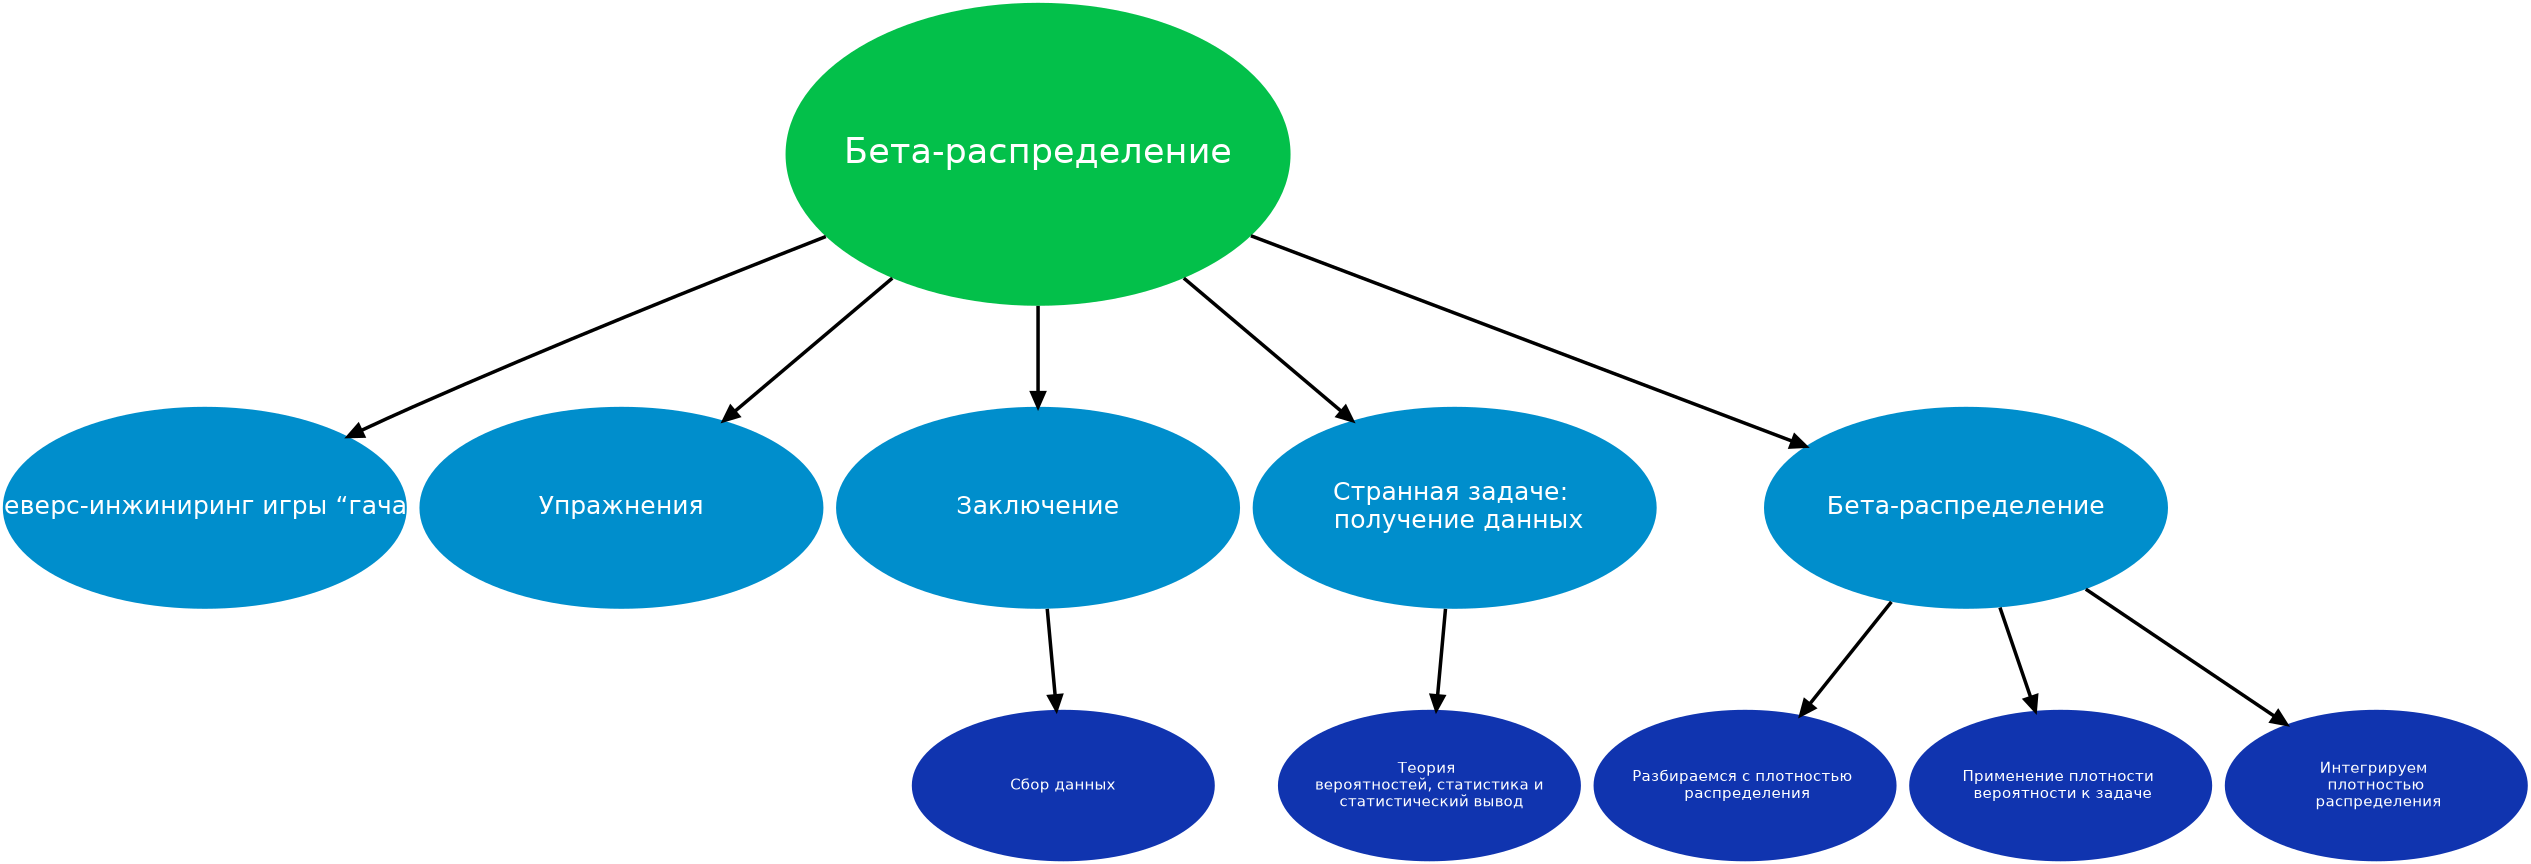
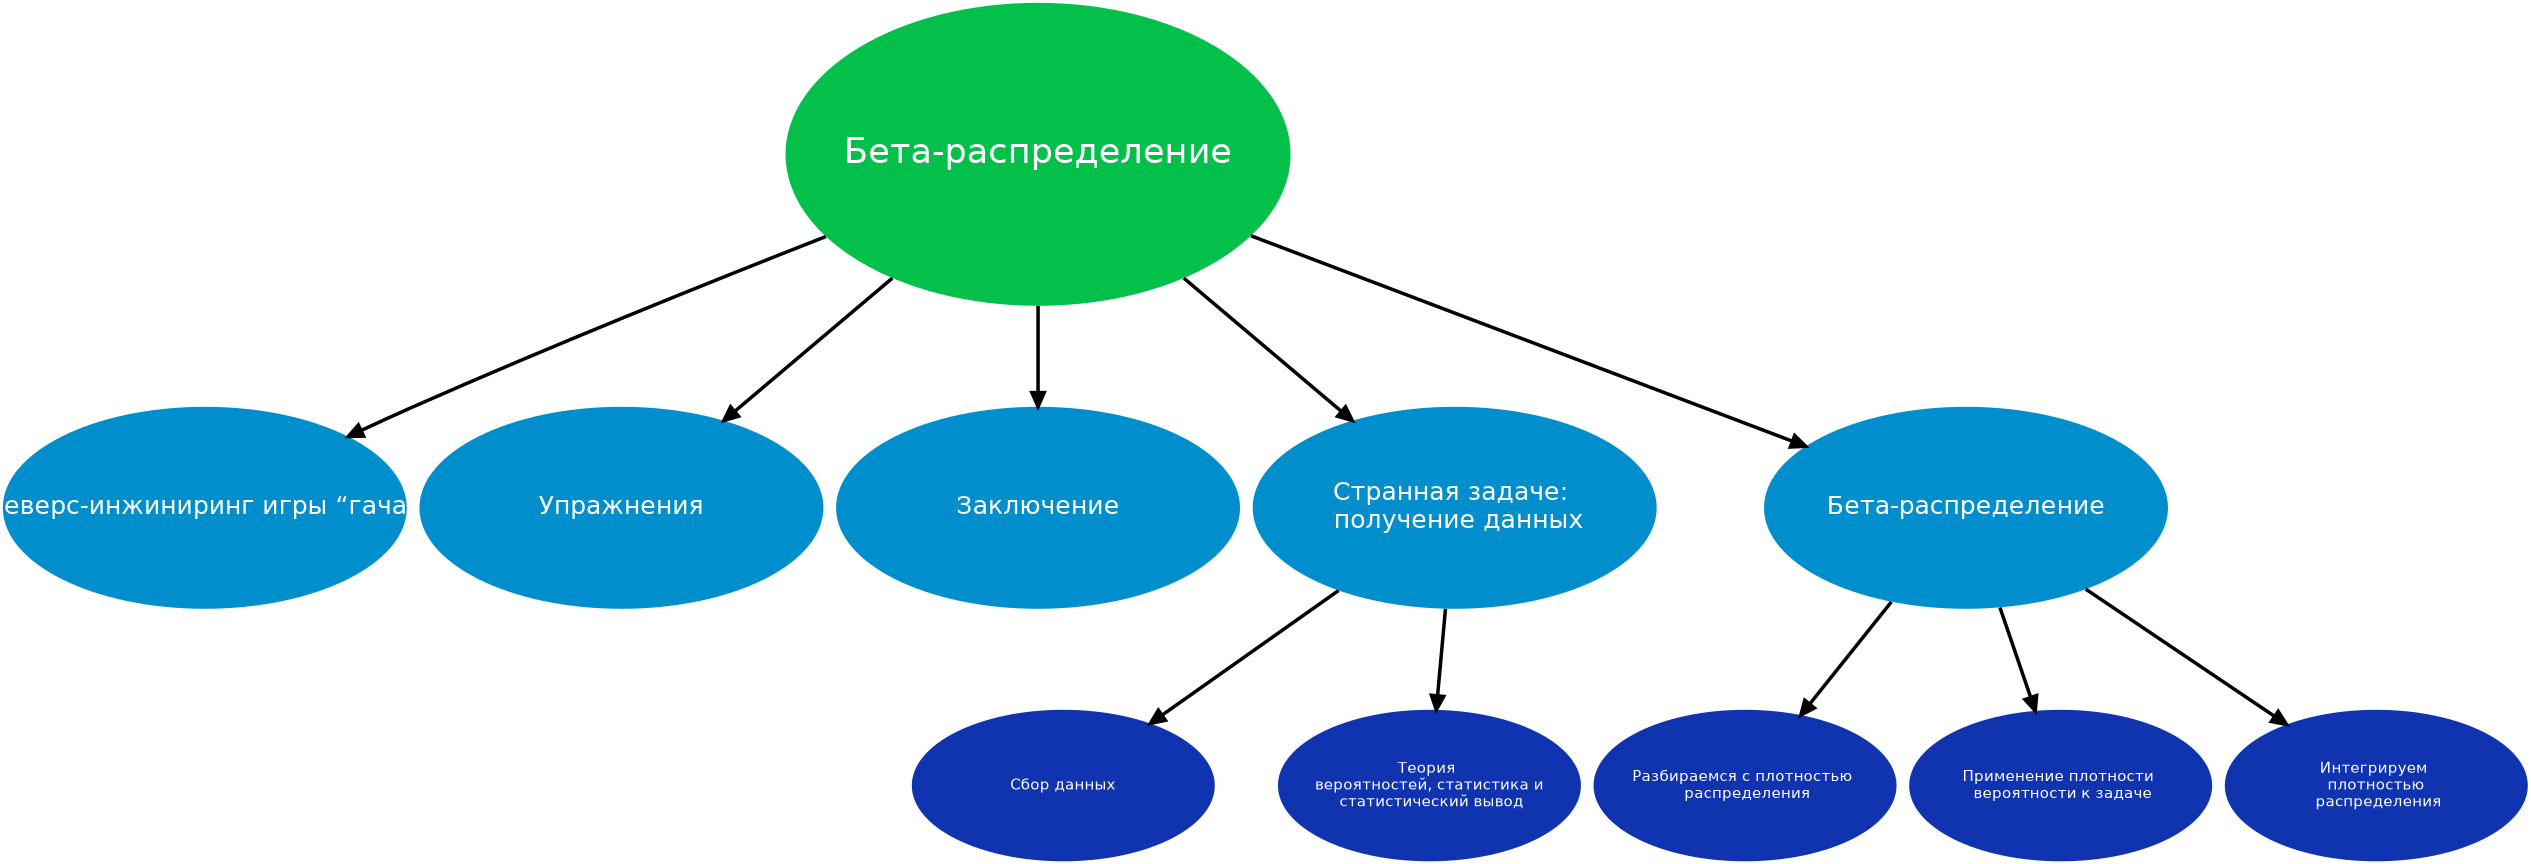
  digraph {
    fontname=Helvetica
    ranksep=2
    node [fillcolor="#008ECC" fixedsize=true fontcolor="#FFFFFF" fontname=Helvetica fontsize=36 penwidth=0 shape=ellipse style=filled]
    edge [arrowhead=normal arrowsize=2 penwidth=5]
    n1 [fillcolor="#03C04A" fontsize=50 height=6 label="Бета-распределение" width=10]
    n2 [height=4 label="Реверс-инжиниринг игры “гача”" width=8]
    n3 [height=4 label="Упражнения" width=8]
    n4 [height=4 label="Заключение" width=8]
    n5 [height=4 label="Странная задаче: \n получение данных" width=8]
    n6 [height=4 label="Бета-распределение" width=8]
    n7 [fillcolor="#1034AF" fontsize=22 height=3 label="Теория \n вероятностей, статистика и \n статистический вывод" width=6]
    n8 [fillcolor="#1034AF" fontsize=22 height=3 label="Сбор данных" width=6]
    n9 [fillcolor="#1034AF" fontsize=22 height=3 label="Разбираемся с плотностью \n распределения" width=6]
    n10 [fillcolor="#1034AF" fontsize=22 height=3 label="Применение плотности \n вероятности к задаче" width=6]
    n11 [fillcolor="#1034AF" fontsize=22 height=3 label="Интегрируем \n плотностью \n распределения" width=6]
    n1 -> n2
    n1 -> n3
    n1 -> n4
    n1 -> n5
    n1 -> n6
    n5 -> n7
-   n4 -> n8
+   n5 -> n8
    n6 -> n9
    n6 -> n10
    n6 -> n11
  }
